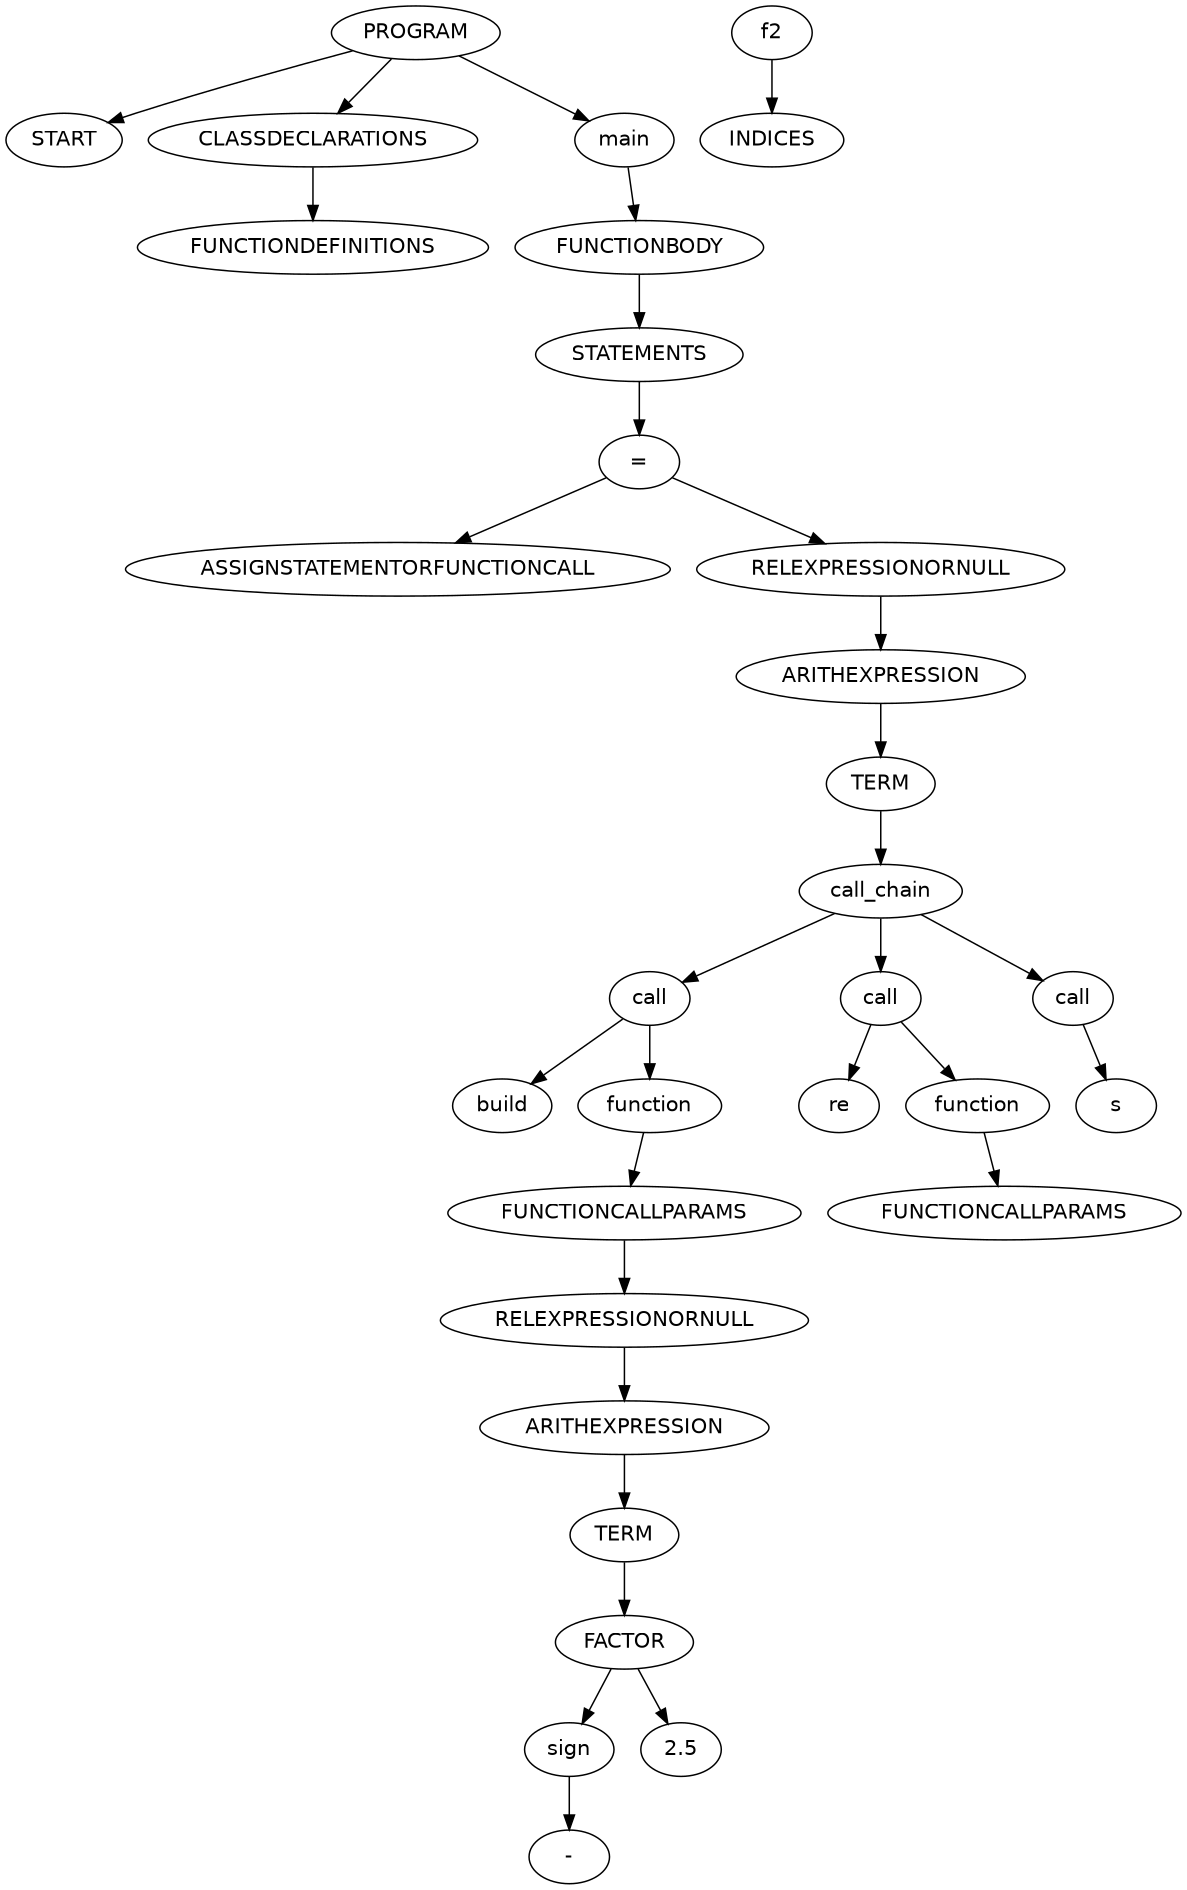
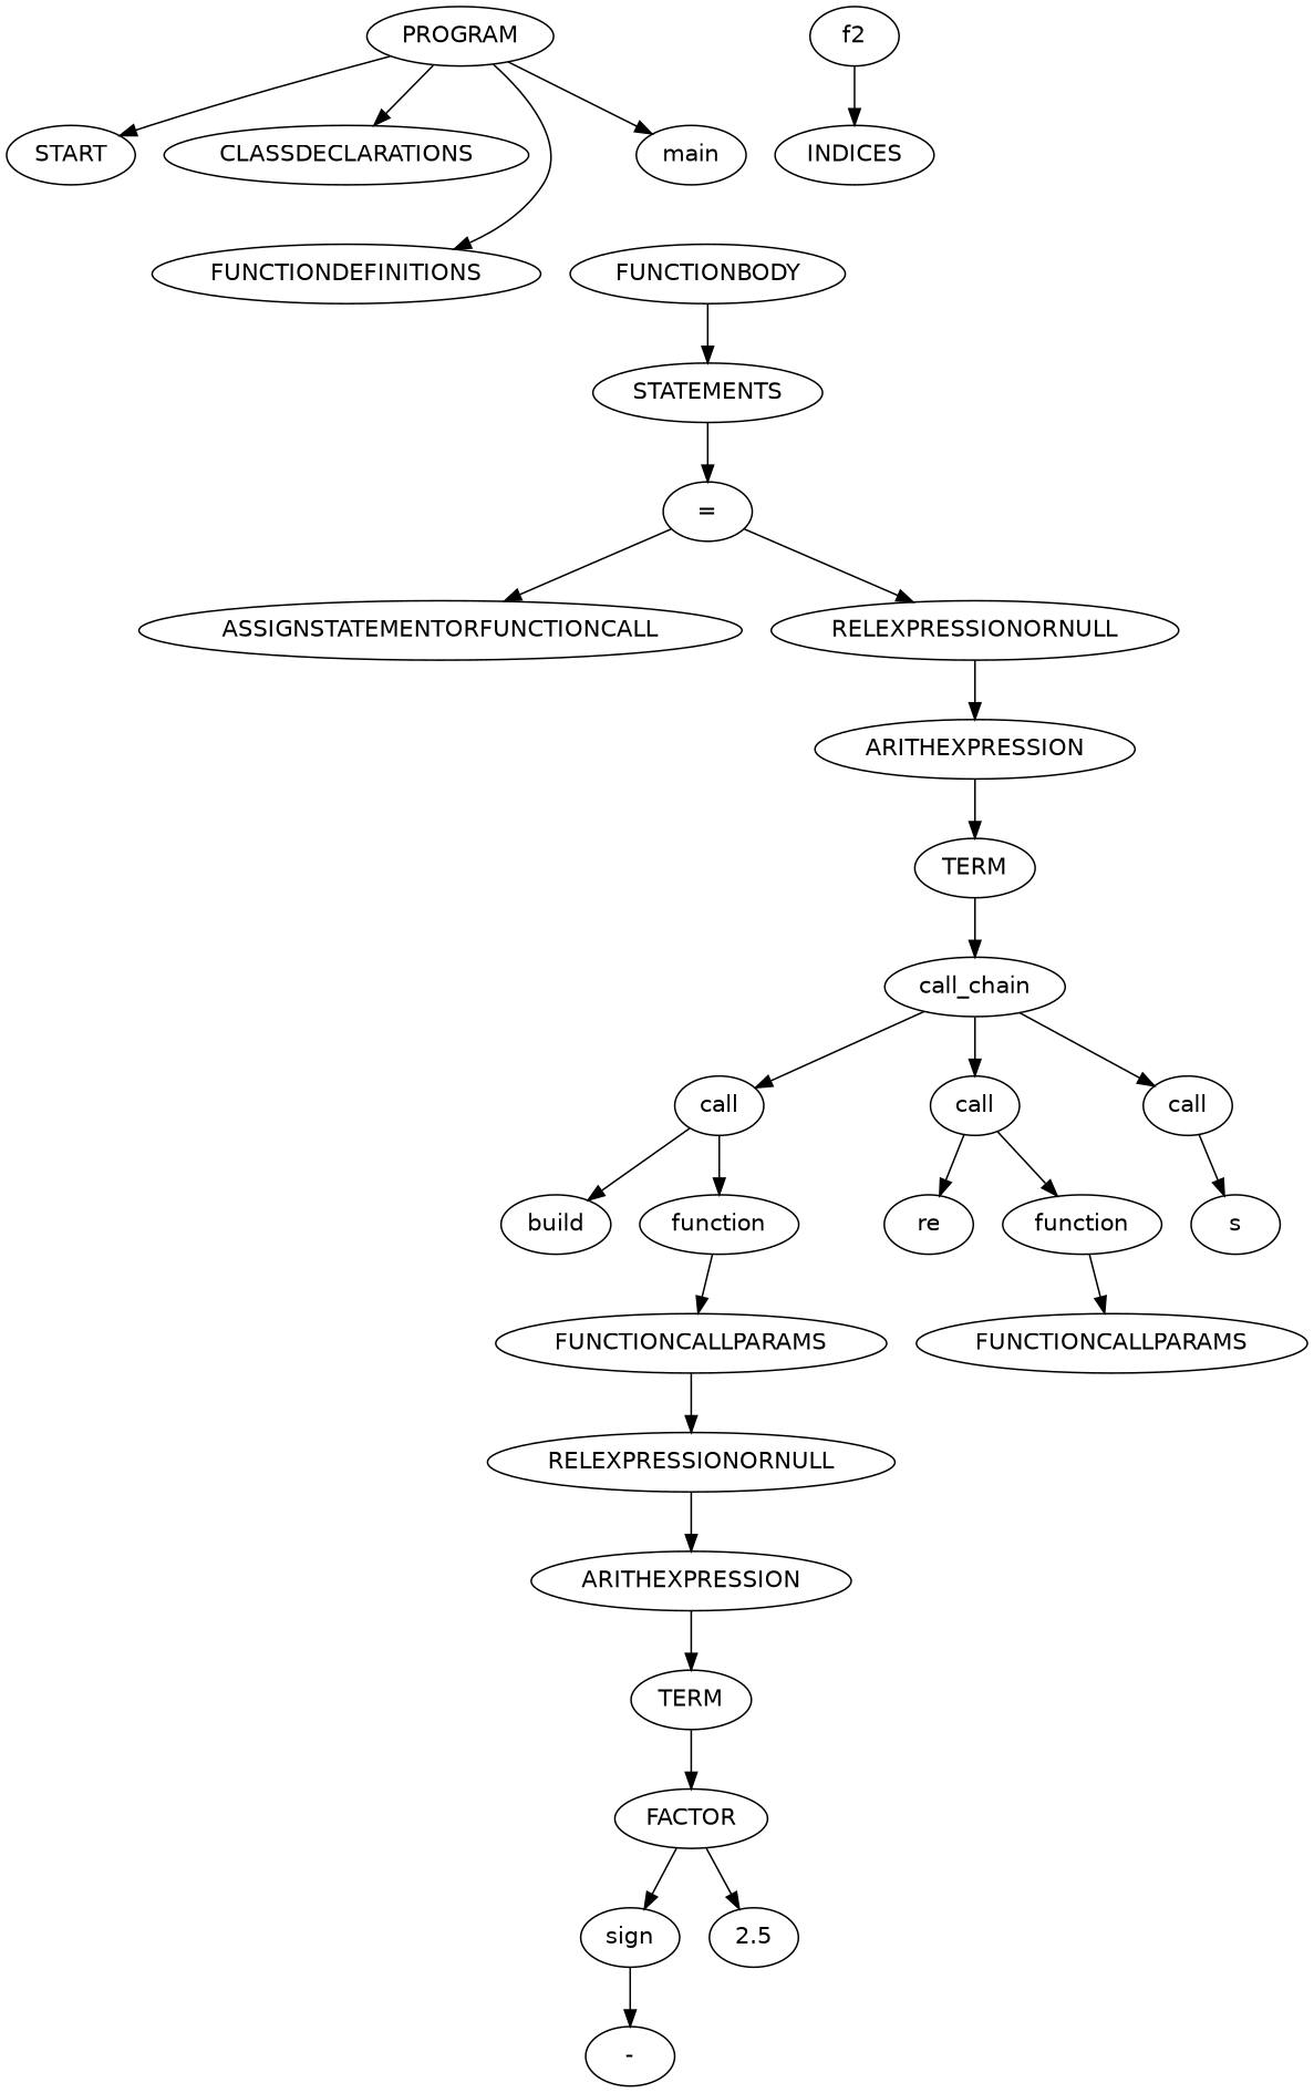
  digraph {
    fontname="DejaVu Sans"
    node [fontname="DejaVu Sans"]
    edge [fontname="DejaVu Sans"]
    n1 [label=START]
    n2 [label=PROGRAM]
    n3 [label=CLASSDECLARATIONS]
    n4 [label=FUNCTIONDEFINITIONS]
    n5 [label=main]
    n6 [label=FUNCTIONBODY]
    n7 [label=STATEMENTS]
    n8 [label="="]
    n9 [label=ASSIGNSTATEMENTORFUNCTIONCALL]
    n10 [label=RELEXPRESSIONORNULL]
    n11 [label=ARITHEXPRESSION]
    n12 [label=f2]
    n13 [label=INDICES]
    n14 [label=TERM]
    n15 [label=call_chain]
    n16 [label=call]
    n17 [label=call]
    n18 [label=call]
    n19 [label=build]
    n20 [label=function]
    n21 [label=re]
    n22 [label=function]
    n23 [label=s]
    n24 [label=FUNCTIONCALLPARAMS]
    n25 [label=RELEXPRESSIONORNULL]
    n26 [label=ARITHEXPRESSION]
    n27 [label=TERM]
    n28 [label=FACTOR]
    n29 [label=sign]
    n30 [label=2.5]
    n31 [label="-"]
    n32 [label=FUNCTIONCALLPARAMS]
    n2 -> n1
    n2 -> n3
-   n3 -> n4
+   n2 -> n4
    n2 -> n5
-   n5 -> n6
    n6 -> n7
    n7 -> n8
    n8 -> n9
    n8 -> n10
    n10 -> n11
    n11 -> n14
    n12 -> n13
    n14 -> n15
    n15 -> n16
    n15 -> n17
    n15 -> n18
    n16 -> n19
    n16 -> n20
    n17 -> n21
    n17 -> n22
    n18 -> n23
    n20 -> n24
    n22 -> n32
    n24 -> n25
    n25 -> n26
    n26 -> n27
    n27 -> n28
    n28 -> n29
    n28 -> n30
    n29 -> n31
  }
